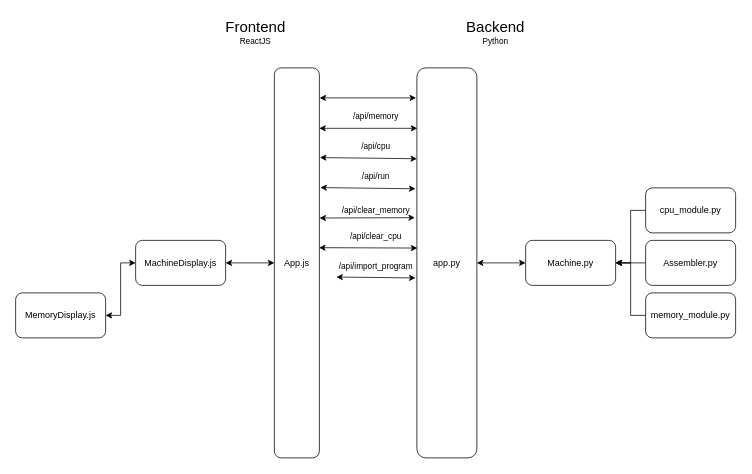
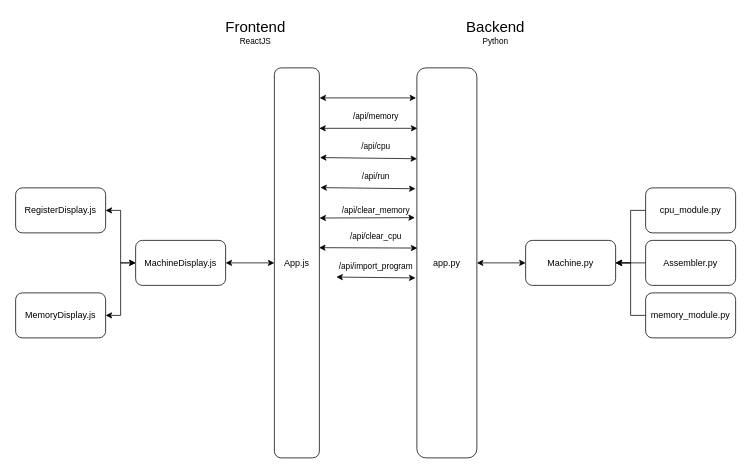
  <mxCell id="0" />
  <mxCell id="1" parent="0" />
  <mxCell id="2" value="app.py" style="rounded=1;whiteSpace=wrap;html=1;" parent="1" vertex="1"><mxGeometry x="555" y="90" width="80" height="520" as="geometry" /></mxCell>
  <mxCell id="3" value="MachineDisplay.js" style="rounded=1;whiteSpace=wrap;html=1;" parent="1" vertex="1"><mxGeometry x="180" y="320" width="120" height="60" as="geometry" /></mxCell>
  <mxCell id="4" value="&lt;font style=&quot;font-size: 20px;&quot;&gt;Backend&lt;/font&gt;" style="text;strokeColor=none;align=center;fillColor=none;html=1;verticalAlign=middle;whiteSpace=wrap;rounded=0;" parent="1" vertex="1"><mxGeometry x="630" y="20" width="60" height="30" as="geometry" /></mxCell>
  <mxCell id="5" value="&lt;font style=&quot;font-size: 20px;&quot;&gt;Frontend&lt;/font&gt;" style="text;strokeColor=none;align=center;fillColor=none;html=1;verticalAlign=middle;whiteSpace=wrap;rounded=0;" parent="1" vertex="1"><mxGeometry x="310" y="20" width="60" height="30" as="geometry" /></mxCell>
  <mxCell id="6" value="&lt;font style=&quot;font-size: 11px;&quot;&gt;Python&lt;/font&gt;" style="text;strokeColor=none;align=center;fillColor=none;html=1;verticalAlign=middle;whiteSpace=wrap;rounded=0;" parent="1" vertex="1"><mxGeometry x="630" y="40" width="60" height="30" as="geometry" /></mxCell>
  <mxCell id="7" value="&lt;font style=&quot;font-size: 11px;&quot;&gt;ReactJS&lt;/font&gt;" style="text;strokeColor=none;align=center;fillColor=none;html=1;verticalAlign=middle;whiteSpace=wrap;rounded=0;" parent="1" vertex="1"><mxGeometry x="310" y="40" width="60" height="30" as="geometry" /></mxCell>
  <mxCell id="8" style="edgeStyle=none;rounded=0;html=1;exitX=0;exitY=0.5;exitDx=0;exitDy=0;entryX=1;entryY=0.5;entryDx=0;entryDy=0;strokeColor=default;fontSize=11;startArrow=classic;startFill=1;" parent="1" source="9" target="2" edge="1"><mxGeometry relative="1" as="geometry" /></mxCell>
  <mxCell id="9" value="Machine.py" style="rounded=1;whiteSpace=wrap;html=1;" parent="1" vertex="1"><mxGeometry x="700" y="320" width="120" height="60" as="geometry" /></mxCell>
  <mxCell id="10" style="edgeStyle=none;rounded=0;html=1;exitX=0;exitY=0.5;exitDx=0;exitDy=0;entryX=1;entryY=0.5;entryDx=0;entryDy=0;strokeColor=default;fontSize=11;" parent="1" source="11" target="9" edge="1"><mxGeometry relative="1" as="geometry"><Array as="points"><mxPoint x="840" y="280" /><mxPoint x="840" y="350" /></Array></mxGeometry></mxCell>
  <mxCell id="11" value="cpu_module.py" style="rounded=1;whiteSpace=wrap;html=1;" parent="1" vertex="1"><mxGeometry x="860" y="250" width="120" height="60" as="geometry" /></mxCell>
  <mxCell id="12" style="edgeStyle=none;rounded=0;html=1;exitX=0;exitY=0.5;exitDx=0;exitDy=0;strokeColor=default;fontSize=11;" parent="1" source="13" edge="1"><mxGeometry relative="1" as="geometry"><mxPoint x="820" y="350" as="targetPoint" /><Array as="points"><mxPoint x="840" y="420" /><mxPoint x="840" y="350" /></Array></mxGeometry></mxCell>
  <mxCell id="13" value="memory_module.py" style="rounded=1;whiteSpace=wrap;html=1;" parent="1" vertex="1"><mxGeometry x="860" y="390" width="120" height="60" as="geometry" /></mxCell>
  <mxCell id="14" style="edgeStyle=none;rounded=0;html=1;exitX=0;exitY=0.5;exitDx=0;exitDy=0;strokeColor=default;fontSize=11;startArrow=classic;startFill=1;" parent="1" source="15" target="3" edge="1"><mxGeometry relative="1" as="geometry" /></mxCell>
  <mxCell id="15" value="App.js" style="rounded=1;whiteSpace=wrap;html=1;" parent="1" vertex="1"><mxGeometry x="365" y="90" width="60" height="520" as="geometry" /></mxCell>
  <mxCell id="16" style="edgeStyle=none;rounded=0;html=1;exitX=1.004;exitY=0.077;exitDx=0;exitDy=0;strokeColor=default;fontSize=11;startArrow=classic;startFill=1;exitPerimeter=0;entryX=-0.013;entryY=0.077;entryDx=0;entryDy=0;entryPerimeter=0;" parent="1" source="15" target="2" edge="1"><mxGeometry relative="1" as="geometry"><mxPoint x="460" y="130" as="sourcePoint" /><mxPoint x="550" y="130" as="targetPoint" /></mxGeometry></mxCell>
  <mxCell id="17" style="edgeStyle=none;rounded=0;html=1;exitX=0.998;exitY=0.155;exitDx=0;exitDy=0;entryX=0.007;entryY=0.155;entryDx=0;entryDy=0;strokeColor=default;fontSize=11;startArrow=classic;startFill=1;entryPerimeter=0;exitPerimeter=0;" parent="1" source="15" target="2" edge="1"><mxGeometry relative="1" as="geometry"><mxPoint x="460" y="170" as="sourcePoint" /><mxPoint x="540" y="170" as="targetPoint" /></mxGeometry></mxCell>
  <mxCell id="18" style="edgeStyle=none;rounded=0;html=1;exitX=1.013;exitY=0.23;exitDx=0;exitDy=0;entryX=0.002;entryY=0.233;entryDx=0;entryDy=0;strokeColor=default;fontSize=11;startArrow=classic;startFill=1;entryPerimeter=0;exitPerimeter=0;" parent="1" source="15" target="2" edge="1"><mxGeometry relative="1" as="geometry"><mxPoint x="460" y="210" as="sourcePoint" /><mxPoint x="540" y="210" as="targetPoint" /></mxGeometry></mxCell>
  <mxCell id="19" style="edgeStyle=none;rounded=0;html=1;exitX=1.023;exitY=0.307;exitDx=0;exitDy=0;entryX=-0.023;entryY=0.31;entryDx=0;entryDy=0;strokeColor=default;fontSize=11;startArrow=classic;startFill=1;entryPerimeter=0;exitPerimeter=0;" parent="1" source="15" target="2" edge="1"><mxGeometry relative="1" as="geometry"><mxPoint x="460" y="250" as="sourcePoint" /><mxPoint x="540" y="250" as="targetPoint" /></mxGeometry></mxCell>
  <mxCell id="20" style="edgeStyle=none;rounded=0;html=1;exitX=1.003;exitY=0.385;exitDx=0;exitDy=0;entryX=-0.033;entryY=0.384;entryDx=0;entryDy=0;strokeColor=default;fontSize=11;startArrow=classic;startFill=1;entryPerimeter=0;exitPerimeter=0;" parent="1" source="15" target="2" edge="1"><mxGeometry relative="1" as="geometry"><mxPoint x="460" y="290" as="sourcePoint" /><mxPoint x="540" y="290" as="targetPoint" /></mxGeometry></mxCell>
  <mxCell id="21" style="edgeStyle=none;rounded=0;html=1;exitX=0.993;exitY=0.461;exitDx=0;exitDy=0;entryX=0.007;entryY=0.462;entryDx=0;entryDy=0;strokeColor=default;fontSize=11;startArrow=classic;startFill=1;entryPerimeter=0;exitPerimeter=0;" parent="1" source="15" target="2" edge="1"><mxGeometry relative="1" as="geometry"><mxPoint x="460" y="330" as="sourcePoint" /><mxPoint x="540" y="330" as="targetPoint" /></mxGeometry></mxCell>
  <mxCell id="22" style="edgeStyle=none;rounded=0;html=1;exitX=0.024;exitY=0.963;exitDx=0;exitDy=0;entryX=0.983;entryY=1.003;entryDx=0;entryDy=0;strokeColor=default;fontSize=11;startArrow=classic;startFill=1;entryPerimeter=0;exitPerimeter=0;" parent="1" source="28" target="28" edge="1"><mxGeometry relative="1" as="geometry"><mxPoint x="460" y="370" as="sourcePoint" /><mxPoint x="540" y="370" as="targetPoint" /></mxGeometry></mxCell>
  <mxCell id="23" value="/api/memory" style="text;html=1;align=center;verticalAlign=middle;resizable=0;points=[];autosize=1;strokeColor=none;fillColor=none;fontSize=11;" parent="1" vertex="1"><mxGeometry x="460" y="140" width="80" height="30" as="geometry" /></mxCell>
  <mxCell id="24" value="/api/cpu" style="text;html=1;align=center;verticalAlign=middle;resizable=0;points=[];autosize=1;strokeColor=none;fillColor=none;fontSize=11;" parent="1" vertex="1"><mxGeometry x="470" y="180" width="60" height="30" as="geometry" /></mxCell>
  <mxCell id="25" value="/api/run" style="text;html=1;align=center;verticalAlign=middle;resizable=0;points=[];autosize=1;strokeColor=none;fillColor=none;fontSize=11;" parent="1" vertex="1"><mxGeometry x="470" y="220" width="60" height="30" as="geometry" /></mxCell>
  <mxCell id="26" value="/api/clear_memory" style="text;html=1;align=center;verticalAlign=middle;resizable=0;points=[];autosize=1;strokeColor=none;fillColor=none;fontSize=11;" parent="1" vertex="1"><mxGeometry x="445" y="265" width="110" height="30" as="geometry" /></mxCell>
  <mxCell id="27" value="/api/clear_cpu" style="text;html=1;align=center;verticalAlign=middle;resizable=0;points=[];autosize=1;strokeColor=none;fillColor=none;fontSize=11;" parent="1" vertex="1"><mxGeometry x="455" y="300" width="90" height="30" as="geometry" /></mxCell>
  <mxCell id="28" value="/api/import_program" style="text;html=1;align=center;verticalAlign=middle;resizable=0;points=[];autosize=1;strokeColor=none;fillColor=none;fontSize=11;" parent="1" vertex="1"><mxGeometry x="445" y="340" width="110" height="30" as="geometry" /></mxCell>
+ <mxCell id="29" style="edgeStyle=none;rounded=0;html=1;exitX=1;exitY=0.5;exitDx=0;exitDy=0;entryX=0;entryY=0.5;entryDx=0;entryDy=0;strokeColor=default;fontSize=11;startArrow=classic;startFill=1;" parent="1" source="30" target="3" edge="1"><mxGeometry relative="1" as="geometry"><Array as="points"><mxPoint x="160" y="280" /><mxPoint x="160" y="350" /></Array></mxGeometry></mxCell>
+ <mxCell id="30" value="RegisterDisplay.js" style="rounded=1;whiteSpace=wrap;html=1;" parent="1" vertex="1"><mxGeometry x="20" y="250" width="120" height="60" as="geometry" /></mxCell>
  <mxCell id="31" style="edgeStyle=none;rounded=0;html=1;exitX=1;exitY=0.5;exitDx=0;exitDy=0;entryX=0;entryY=0.5;entryDx=0;entryDy=0;strokeColor=default;fontSize=11;startArrow=classic;startFill=1;" parent="1" source="32" target="3" edge="1"><mxGeometry relative="1" as="geometry"><Array as="points"><mxPoint x="160" y="420" /><mxPoint x="160" y="350" /></Array></mxGeometry></mxCell>
  <mxCell id="32" value="MemoryDisplay.js" style="rounded=1;whiteSpace=wrap;html=1;" parent="1" vertex="1"><mxGeometry x="20" y="390" width="120" height="60" as="geometry" /></mxCell>
  <mxCell id="33" value="" style="edgeStyle=none;html=1;" edge="1" parent="1" source="34" target="9"><mxGeometry relative="1" as="geometry" /></mxCell>
  <mxCell id="34" value="Assembler.py" style="rounded=1;whiteSpace=wrap;html=1;" vertex="1" parent="1"><mxGeometry x="860" y="320" width="120" height="60" as="geometry" /></mxCell>
